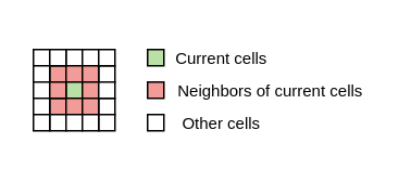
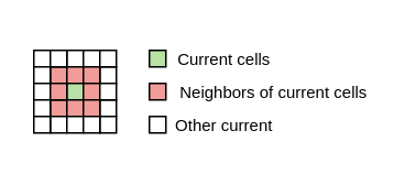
  <mxCell id="0" />
  <mxCell id="1" parent="0" />
  <mxCell id="2" value="" style="rounded=0;whiteSpace=wrap;html=1;" parent="1" vertex="1"><mxGeometry x="20" y="30" width="10" height="10" as="geometry" /></mxCell>
  <mxCell id="3" value="" style="rounded=0;whiteSpace=wrap;html=1;fillColor=#F19C99;" parent="1" vertex="1"><mxGeometry x="30" y="40" width="10" height="10" as="geometry" /></mxCell>
  <mxCell id="4" value="" style="rounded=0;whiteSpace=wrap;html=1;" parent="1" vertex="1"><mxGeometry x="40" y="30" width="10" height="10" as="geometry" /></mxCell>
  <mxCell id="5" value="" style="rounded=0;whiteSpace=wrap;html=1;fillColor=#F19C99;strokeColor=#000000;" parent="1" vertex="1"><mxGeometry x="40" y="40" width="10" height="10" as="geometry" /></mxCell>
  <mxCell id="6" value="" style="rounded=0;whiteSpace=wrap;html=1;" parent="1" vertex="1"><mxGeometry x="30" y="30" width="10" height="10" as="geometry" /></mxCell>
  <mxCell id="7" value="" style="rounded=0;whiteSpace=wrap;html=1;" parent="1" vertex="1"><mxGeometry x="20" y="40" width="10" height="10" as="geometry" /></mxCell>
  <mxCell id="8" value="" style="rounded=0;whiteSpace=wrap;html=1;" parent="1" vertex="1"><mxGeometry x="20" y="50" width="10" height="10" as="geometry" /></mxCell>
  <mxCell id="9" value="" style="rounded=0;whiteSpace=wrap;html=1;fillColor=#F19C99;" parent="1" vertex="1"><mxGeometry x="30" y="60" width="10" height="10" as="geometry" /></mxCell>
  <mxCell id="10" value="" style="rounded=0;whiteSpace=wrap;html=1;fillColor=#B9E0A5;" parent="1" vertex="1"><mxGeometry x="40" y="50" width="10" height="10" as="geometry" /></mxCell>
  <mxCell id="11" value="" style="rounded=0;whiteSpace=wrap;html=1;fillColor=#F19C99;" parent="1" vertex="1"><mxGeometry x="40" y="60" width="10" height="10" as="geometry" /></mxCell>
  <mxCell id="12" value="" style="rounded=0;whiteSpace=wrap;html=1;fillColor=#F19C99;" parent="1" vertex="1"><mxGeometry x="30" y="50" width="10" height="10" as="geometry" /></mxCell>
  <mxCell id="13" value="" style="rounded=0;whiteSpace=wrap;html=1;" parent="1" vertex="1"><mxGeometry x="20" y="60" width="10" height="10" as="geometry" /></mxCell>
  <mxCell id="14" value="" style="rounded=0;whiteSpace=wrap;html=1;" parent="1" vertex="1"><mxGeometry x="50" y="30" width="10" height="10" as="geometry" /></mxCell>
  <mxCell id="15" value="" style="rounded=0;whiteSpace=wrap;html=1;" parent="1" vertex="1"><mxGeometry x="60" y="40" width="10" height="10" as="geometry" /></mxCell>
  <mxCell id="16" value="" style="rounded=0;whiteSpace=wrap;html=1;" parent="1" vertex="1"><mxGeometry x="60" y="30" width="10" height="10" as="geometry" /></mxCell>
  <mxCell id="17" value="" style="rounded=0;whiteSpace=wrap;html=1;fillColor=#F19C99;" parent="1" vertex="1"><mxGeometry x="50" y="40" width="10" height="10" as="geometry" /></mxCell>
  <mxCell id="18" value="" style="rounded=0;whiteSpace=wrap;html=1;fillColor=#F19C99;" parent="1" vertex="1"><mxGeometry x="50" y="50" width="10" height="10" as="geometry" /></mxCell>
  <mxCell id="19" value="" style="rounded=0;whiteSpace=wrap;html=1;" parent="1" vertex="1"><mxGeometry x="60" y="60" width="10" height="10" as="geometry" /></mxCell>
  <mxCell id="20" value="" style="rounded=0;whiteSpace=wrap;html=1;" parent="1" vertex="1"><mxGeometry x="60" y="50" width="10" height="10" as="geometry" /></mxCell>
  <mxCell id="21" value="" style="rounded=0;whiteSpace=wrap;html=1;fillColor=#F19C99;" parent="1" vertex="1"><mxGeometry x="50" y="60" width="10" height="10" as="geometry" /></mxCell>
  <mxCell id="22" value="" style="rounded=0;whiteSpace=wrap;html=1;" parent="1" vertex="1"><mxGeometry x="30" y="70" width="10" height="10" as="geometry" /></mxCell>
  <mxCell id="23" value="" style="rounded=0;whiteSpace=wrap;html=1;" parent="1" vertex="1"><mxGeometry x="40" y="70" width="10" height="10" as="geometry" /></mxCell>
  <mxCell id="24" value="" style="rounded=0;whiteSpace=wrap;html=1;" parent="1" vertex="1"><mxGeometry x="20" y="70" width="10" height="10" as="geometry" /></mxCell>
  <mxCell id="25" value="" style="rounded=0;whiteSpace=wrap;html=1;" parent="1" vertex="1"><mxGeometry x="60" y="70" width="10" height="10" as="geometry" /></mxCell>
  <mxCell id="26" value="" style="rounded=0;whiteSpace=wrap;html=1;" parent="1" vertex="1"><mxGeometry x="50" y="70" width="10" height="10" as="geometry" /></mxCell>
  <mxCell id="27" value="" style="rounded=0;whiteSpace=wrap;html=1;fillColor=#B9E0A5;" parent="1" vertex="1"><mxGeometry x="90" y="30" width="10" height="10" as="geometry" /></mxCell>
  <mxCell id="28" value="&lt;div&gt;Current cells&lt;/div&gt;" style="text;html=1;align=center;verticalAlign=middle;resizable=0;points=[];autosize=1;strokeColor=none;fillColor=none;fontSize=10;" parent="1" vertex="1"><mxGeometry x="100" y="20" width="70" height="30" as="geometry" /></mxCell>
  <mxCell id="29" value="" style="rounded=0;whiteSpace=wrap;html=1;fillColor=#F19C99;" parent="1" vertex="1"><mxGeometry x="90" y="50" width="10" height="10" as="geometry" /></mxCell>
  <mxCell id="30" value="Neighbors of current cells" style="text;html=1;align=center;verticalAlign=middle;resizable=0;points=[];autosize=1;strokeColor=none;fillColor=none;fontSize=10;" parent="1" vertex="1"><mxGeometry x="100" y="40" width="130" height="30" as="geometry" /></mxCell>
  <mxCell id="31" value="" style="rounded=0;whiteSpace=wrap;html=1;" parent="1" vertex="1"><mxGeometry x="90" y="70" width="10" height="10" as="geometry" /></mxCell>
- <mxCell id="32" value="&lt;div&gt;Other cells&lt;/div&gt;" style="text;html=1;align=center;verticalAlign=middle;resizable=0;points=[];autosize=1;strokeColor=none;fillColor=none;fontSize=10;" parent="1" vertex="1"><mxGeometry x="100" y="60" width="70" height="30" as="geometry" /></mxCell>
+ <mxCell id="32" value="&lt;div&gt;Other current&lt;/div&gt;" style="text;html=1;align=center;verticalAlign=middle;resizable=0;points=[];autosize=1;strokeColor=none;fillColor=none;fontSize=10;" parent="1" vertex="1"><mxGeometry x="100" y="60" width="70" height="30" as="geometry" /></mxCell>
